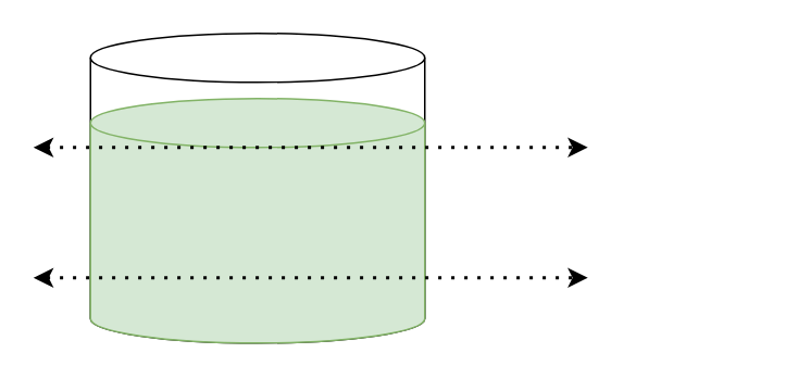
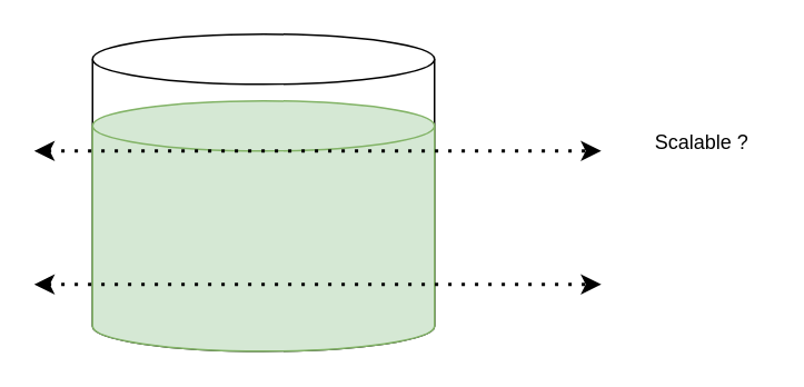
  <mxCell id="0" />
  <mxCell id="1" parent="0" />
  <mxCell id="2" value="" style="shape=cylinder3;whiteSpace=wrap;html=1;boundedLbl=1;backgroundOutline=1;size=15;" vertex="1" parent="1"><mxGeometry x="55" y="20" width="205" height="190" as="geometry" /></mxCell>
  <mxCell id="3" value="" style="shape=cylinder3;whiteSpace=wrap;html=1;boundedLbl=1;backgroundOutline=1;size=15;fillColor=#d5e8d4;strokeColor=#82b366;" vertex="1" parent="1"><mxGeometry x="55" y="60" width="205" height="150" as="geometry" /></mxCell>
  <mxCell id="4" value="" style="endArrow=classic;dashed=1;html=1;dashPattern=1 3;strokeWidth=2;rounded=0;startArrow=classic;startFill=1;endFill=1;" edge="1" parent="1"><mxGeometry width="50" height="50" relative="1" as="geometry"><mxPoint x="20" y="90" as="sourcePoint" /><mxPoint x="360" y="90" as="targetPoint" /></mxGeometry></mxCell>
+ <mxCell id="5" value="Scalable ?" style="text;html=1;align=center;verticalAlign=middle;resizable=0;points=[];autosize=1;strokeColor=none;fillColor=none;" vertex="1" parent="1"><mxGeometry x="380" y="70" width="80" height="30" as="geometry" /></mxCell>
  <mxCell id="6" value="" style="endArrow=classic;dashed=1;html=1;dashPattern=1 3;strokeWidth=2;rounded=0;startArrow=classic;startFill=1;endFill=1;" edge="1" parent="1"><mxGeometry width="50" height="50" relative="1" as="geometry"><mxPoint x="20" y="170" as="sourcePoint" /><mxPoint x="360" y="170" as="targetPoint" /></mxGeometry></mxCell>
